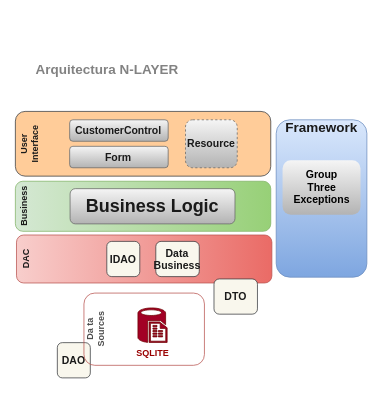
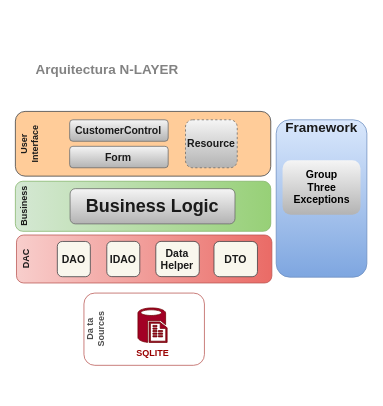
  <mxCell id="0" />
  <mxCell id="1" parent="0" />
  <mxCell id="2" value="&lt;font color=&quot;#1a1a1a&quot;&gt;&lt;b&gt;DAC&lt;br&gt;&lt;br&gt;&lt;br&gt;&lt;br&gt;&lt;br&gt;&lt;br&gt;&lt;br&gt;&lt;br&gt;&lt;br&gt;&lt;br&gt;&lt;br&gt;&lt;br&gt;&lt;br&gt;&lt;br&gt;&lt;br&gt;&lt;br&gt;&lt;br&gt;&lt;br&gt;&lt;br&gt;&lt;br&gt;&lt;br&gt;&lt;br&gt;&lt;/b&gt;&lt;br&gt;&lt;/font&gt;" style="rounded=1;whiteSpace=wrap;html=1;fillColor=#f8cecc;strokeColor=#b85450;rotation=-90;gradientColor=#ea6b66;" vertex="1" parent="1"><mxGeometry x="159.86" y="174.34" width="64.03" height="340.74" as="geometry" /></mxCell>
- <mxCell id="3" value="&lt;font color=&quot;#1a1a1a&quot;&gt;&lt;b&gt;&lt;font style=&quot;font-size: 14px;&quot;&gt;DAO&lt;/font&gt;&lt;/b&gt;&lt;br&gt;&lt;/font&gt;" style="rounded=1;whiteSpace=wrap;html=1;fillColor=#f9f7ed;strokeColor=#36393d;" vertex="1" parent="1"><mxGeometry x="76" y="456.32" width="44" height="47" as="geometry" /></mxCell>
- <mxCell id="4" value="&lt;font color=&quot;#1a1a1a&quot;&gt;&lt;b&gt;&lt;font style=&quot;font-size: 14px;&quot;&gt;Data Business&lt;/font&gt;&lt;/b&gt;&lt;br&gt;&lt;/font&gt;" style="rounded=1;whiteSpace=wrap;html=1;fillColor=#f9f7ed;strokeColor=#36393d;" vertex="1" parent="1"><mxGeometry x="207.38" y="321.21" width="58" height="47" as="geometry" /></mxCell>
+ <mxCell id="3" value="&lt;font color=&quot;#1a1a1a&quot;&gt;&lt;b&gt;&lt;font style=&quot;font-size: 14px;&quot;&gt;DAO&lt;/font&gt;&lt;/b&gt;&lt;br&gt;&lt;/font&gt;" style="rounded=1;whiteSpace=wrap;html=1;fillColor=#f9f7ed;strokeColor=#36393d;" vertex="1" parent="1"><mxGeometry x="76" y="321.32" width="44" height="47" as="geometry" /></mxCell>
+ <mxCell id="4" value="&lt;font color=&quot;#1a1a1a&quot;&gt;&lt;b&gt;&lt;font style=&quot;font-size: 14px;&quot;&gt;Data Helper&lt;/font&gt;&lt;/b&gt;&lt;br&gt;&lt;/font&gt;" style="rounded=1;whiteSpace=wrap;html=1;fillColor=#f9f7ed;strokeColor=#36393d;" vertex="1" parent="1"><mxGeometry x="207.38" y="321.21" width="58" height="47" as="geometry" /></mxCell>
  <mxCell id="5" value="&lt;font color=&quot;#1a1a1a&quot;&gt;&lt;font style=&quot;font-size: 18px;&quot;&gt;&lt;b&gt;Framework&lt;/b&gt;&lt;br&gt;&lt;/font&gt;&lt;br&gt;&lt;br&gt;&lt;br&gt;&lt;br&gt;&lt;br&gt;&lt;br&gt;&lt;br&gt;&lt;br&gt;&lt;br&gt;&lt;br&gt;&lt;br&gt;&lt;br&gt;&lt;br&gt;&lt;/font&gt;" style="rounded=1;whiteSpace=wrap;html=1;fillColor=#dae8fc;strokeColor=#6c8ebf;gradientColor=#7ea6e0;" vertex="1" parent="1"><mxGeometry x="368" y="159" width="121" height="210" as="geometry" /></mxCell>
  <mxCell id="6" value="&lt;span style=&quot;&quot;&gt;&lt;font style=&quot;font-size: 14px;&quot; color=&quot;#000000&quot;&gt;&lt;b&gt;Group&lt;br&gt;Three&lt;br&gt;Exceptions&lt;/b&gt;&lt;/font&gt;&lt;/span&gt;" style="rounded=1;whiteSpace=wrap;html=1;fillColor=#f5f5f5;strokeColor=none;gradientColor=#b3b3b3;" vertex="1" parent="1"><mxGeometry x="376.5" y="213.04" width="104" height="72.65" as="geometry" /></mxCell>
  <mxCell id="7" value="&lt;font color=&quot;#1a1a1a&quot;&gt;&lt;b&gt;Business&lt;br&gt;&lt;br&gt;&lt;br&gt;&lt;br&gt;&lt;br&gt;&lt;br&gt;&lt;br&gt;&lt;br&gt;&lt;br&gt;&lt;br&gt;&lt;br&gt;&lt;br&gt;&lt;br&gt;&lt;br&gt;&lt;br&gt;&lt;br&gt;&lt;br&gt;&lt;br&gt;&lt;br&gt;&lt;br&gt;&lt;br&gt;&lt;br&gt;&lt;/b&gt;&lt;br&gt;&lt;/font&gt;" style="rounded=1;whiteSpace=wrap;html=1;fillColor=#d5e8d4;strokeColor=#82b366;rotation=-90;gradientColor=#97d077;" vertex="1" parent="1"><mxGeometry x="156.99" y="104" width="66.78" height="340.74" as="geometry" /></mxCell>
  <mxCell id="8" value="&lt;span style=&quot;color: rgb(26, 26, 26);&quot;&gt;&lt;font style=&quot;font-size: 24px;&quot;&gt;&lt;b&gt;Business Logic&lt;/b&gt;&lt;/font&gt;&lt;/span&gt;" style="rounded=1;whiteSpace=wrap;html=1;fillColor=#f5f5f5;strokeColor=#666666;gradientColor=#b3b3b3;" vertex="1" parent="1"><mxGeometry x="93" y="250.87" width="220" height="47" as="geometry" /></mxCell>
  <mxCell id="9" value="&lt;font style=&quot;&quot; color=&quot;#4d4d4d&quot;&gt;&lt;b style=&quot;&quot;&gt;&lt;font style=&quot;font-size: 12px;&quot;&gt;Da ta&lt;br&gt;Sources&lt;br&gt;&lt;br&gt;&lt;br&gt;&lt;br&gt;&lt;br&gt;&lt;br&gt;&lt;br&gt;&lt;br&gt;&lt;br&gt;&lt;/font&gt;&lt;br&gt;&lt;/b&gt;&lt;/font&gt;" style="rounded=1;whiteSpace=wrap;html=1;fillColor=none;strokeColor=#b85450;rotation=-90;gradientColor=#ea6b66;" vertex="1" parent="1"><mxGeometry x="143.69" y="358" width="96.37" height="160.75" as="geometry" /></mxCell>
  <mxCell id="10" value="&lt;font color=&quot;#1a1a1a&quot;&gt;&lt;b&gt;User&lt;br&gt;Interface&lt;br&gt;&lt;br&gt;&lt;br&gt;&lt;br&gt;&lt;br&gt;&lt;br&gt;&lt;br&gt;&lt;br&gt;&lt;br&gt;&lt;br&gt;&lt;br&gt;&lt;br&gt;&lt;br&gt;&lt;br&gt;&lt;br&gt;&lt;br&gt;&lt;br&gt;&lt;br&gt;&lt;br&gt;&lt;br&gt;&lt;br&gt;&lt;/b&gt;&lt;br&gt;&lt;/font&gt;" style="rounded=1;whiteSpace=wrap;html=1;fillColor=#ffcc99;strokeColor=#36393d;rotation=-90;" vertex="1" parent="1"><mxGeometry x="147.2" y="20.63" width="86.37" height="340.74" as="geometry" /></mxCell>
  <mxCell id="11" value="&lt;span style=&quot;color: rgb(26, 26, 26);&quot;&gt;&lt;font style=&quot;font-size: 14px;&quot;&gt;&lt;b style=&quot;&quot;&gt;Form&lt;/b&gt;&lt;/font&gt;&lt;/span&gt;" style="rounded=1;whiteSpace=wrap;html=1;fillColor=#f5f5f5;strokeColor=#666666;gradientColor=#b3b3b3;" vertex="1" parent="1"><mxGeometry x="92.44" y="194.38" width="131.45" height="28.62" as="geometry" /></mxCell>
  <mxCell id="12" value="&lt;span style=&quot;color: rgb(26, 26, 26);&quot;&gt;&lt;b&gt;&lt;font style=&quot;font-size: 14px;&quot;&gt;CustomerControl&lt;/font&gt;&lt;/b&gt;&lt;/span&gt;" style="rounded=1;whiteSpace=wrap;html=1;fillColor=#f5f5f5;strokeColor=#666666;gradientColor=#b3b3b3;" vertex="1" parent="1"><mxGeometry x="92.44" y="159" width="131.45" height="28.62" as="geometry" /></mxCell>
  <mxCell id="13" value="&lt;span style=&quot;color: rgb(26, 26, 26);&quot;&gt;&lt;font style=&quot;font-size: 14px;&quot;&gt;&lt;b&gt;Resource&lt;/b&gt;&lt;/font&gt;&lt;br&gt;&lt;/span&gt;" style="rounded=1;whiteSpace=wrap;html=1;fillColor=#f5f5f5;strokeColor=#666666;gradientColor=#b3b3b3;dashed=1;" vertex="1" parent="1"><mxGeometry x="247" y="159" width="69" height="64" as="geometry" /></mxCell>
  <mxCell id="14" value="&lt;b&gt;&lt;font color=&quot;#990000&quot;&gt;SQLITE&lt;/font&gt;&lt;/b&gt;" style="verticalLabelPosition=bottom;html=1;verticalAlign=top;align=center;strokeColor=#6F0000;fillColor=#a20025;shape=mxgraph.azure.sql_reporting;fontColor=#ffffff;" vertex="1" parent="1"><mxGeometry x="183.53" y="410" width="38.95" height="46" as="geometry" /></mxCell>
- <mxCell id="15" value="&lt;font color=&quot;#1a1a1a&quot;&gt;&lt;b&gt;&lt;font style=&quot;font-size: 14px;&quot;&gt;DTO&lt;/font&gt;&lt;/b&gt;&lt;br&gt;&lt;/font&gt;" style="rounded=1;whiteSpace=wrap;html=1;fillColor=#f9f7ed;strokeColor=#36393d;" vertex="1" parent="1"><mxGeometry x="285" y="371.32" width="58" height="47" as="geometry" /></mxCell>
+ <mxCell id="15" value="&lt;font color=&quot;#1a1a1a&quot;&gt;&lt;b&gt;&lt;font style=&quot;font-size: 14px;&quot;&gt;DTO&lt;/font&gt;&lt;/b&gt;&lt;br&gt;&lt;/font&gt;" style="rounded=1;whiteSpace=wrap;html=1;fillColor=#f9f7ed;strokeColor=#36393d;" vertex="1" parent="1"><mxGeometry x="285" y="321.32" width="58" height="47" as="geometry" /></mxCell>
  <mxCell id="16" value="&lt;font color=&quot;#1a1a1a&quot;&gt;&lt;b&gt;&lt;font style=&quot;font-size: 14px;&quot;&gt;IDAO&lt;/font&gt;&lt;/b&gt;&lt;br&gt;&lt;/font&gt;" style="rounded=1;whiteSpace=wrap;html=1;fillColor=#f9f7ed;strokeColor=#36393d;" vertex="1" parent="1"><mxGeometry x="142" y="321.21" width="44" height="47" as="geometry" /></mxCell>
  <mxCell id="17" value="&lt;font color=&quot;#828282&quot; style=&quot;font-size: 18px;&quot;&gt;&lt;b&gt;Arquitectura N-LAYER&lt;/b&gt;&lt;/font&gt;" style="text;html=1;strokeColor=none;fillColor=none;align=center;verticalAlign=middle;whiteSpace=wrap;rounded=0;labelBackgroundColor=none;fontColor=#333333;" vertex="1" parent="1"><mxGeometry x="20.38" y="78" width="245" height="30" as="geometry" /></mxCell>
